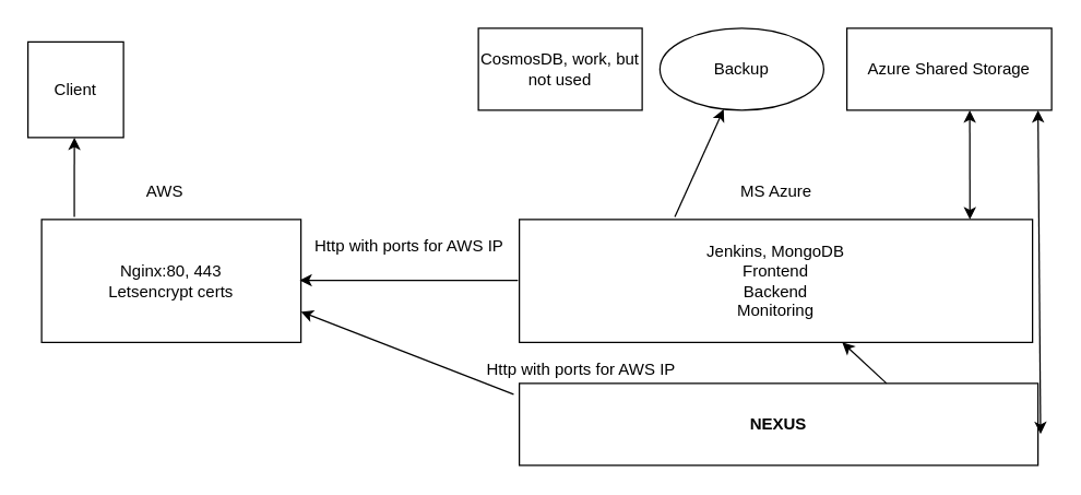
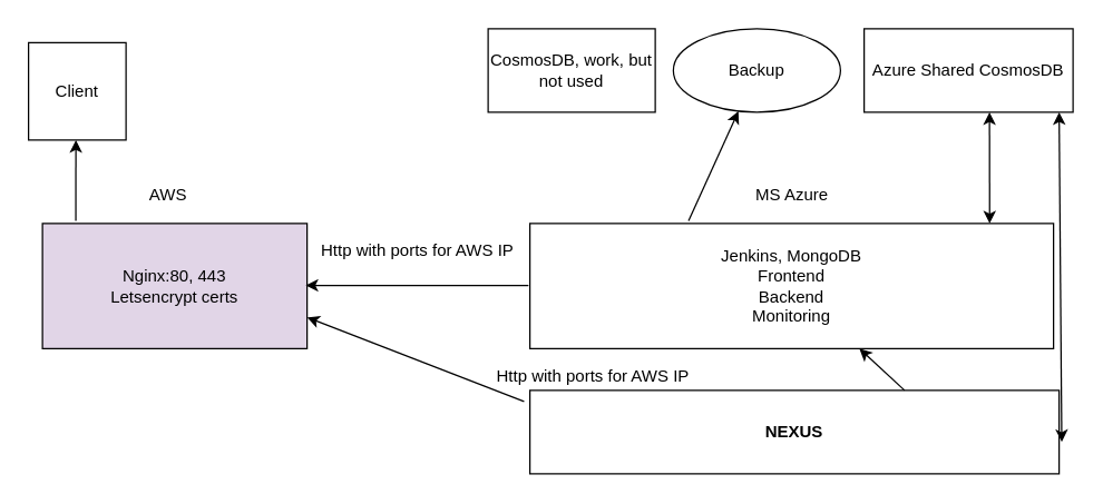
  <mxCell id="0" />
  <mxCell id="1" parent="0" />
- <mxCell id="2" value="Nginx:80, 443&lt;br&gt;Letsencrypt certs" style="rounded=0;whiteSpace=wrap;html=1;" vertex="1" parent="1"><mxGeometry x="30" y="160" width="190" height="90" as="geometry" /></mxCell>
+ <mxCell id="2" value="Nginx:80, 443&lt;br&gt;Letsencrypt certs" style="rounded=0;whiteSpace=wrap;html=1;fillColor=#e1d5e7;" vertex="1" parent="1"><mxGeometry x="30" y="160" width="190" height="90" as="geometry" /></mxCell>
  <mxCell id="3" value="Jenkins, MongoDB&lt;br&gt;Frontend&lt;br&gt;Backend&lt;br&gt;Monitoring" style="rounded=0;whiteSpace=wrap;html=1;" vertex="1" parent="1"><mxGeometry x="380" y="160" width="376" height="90" as="geometry" /></mxCell>
  <mxCell id="4" value="AWS" style="text;html=1;align=center;verticalAlign=middle;resizable=0;points=[];autosize=1;" vertex="1" parent="1"><mxGeometry x="100" y="130" width="40" height="20" as="geometry" /></mxCell>
  <mxCell id="5" value="MS Azure" style="text;html=1;align=center;verticalAlign=middle;resizable=0;points=[];autosize=1;" vertex="1" parent="1"><mxGeometry x="533" y="130" width="70" height="20" as="geometry" /></mxCell>
  <mxCell id="6" value="" style="endArrow=classic;html=1;" edge="1" parent="1"><mxGeometry width="50" height="50" relative="1" as="geometry"><mxPoint x="379" y="204.5" as="sourcePoint" /><mxPoint x="219" y="204.5" as="targetPoint" /></mxGeometry></mxCell>
  <mxCell id="7" value="Http with ports for AWS IP" style="text;html=1;align=center;verticalAlign=middle;resizable=0;points=[];autosize=1;" vertex="1" parent="1"><mxGeometry x="224" y="170" width="150" height="20" as="geometry" /></mxCell>
  <mxCell id="8" value="&lt;b&gt;NEXUS&lt;/b&gt;" style="rounded=0;whiteSpace=wrap;html=1;" vertex="1" parent="1"><mxGeometry x="380" y="280" width="380" height="60" as="geometry" /></mxCell>
  <mxCell id="9" value="" style="endArrow=classic;html=1;entryX=1;entryY=0.75;entryDx=0;entryDy=0;exitX=-0.011;exitY=0.133;exitDx=0;exitDy=0;exitPerimeter=0;" edge="1" parent="1" source="8" target="2"><mxGeometry width="50" height="50" relative="1" as="geometry"><mxPoint x="360" y="280" as="sourcePoint" /><mxPoint x="400" y="320" as="targetPoint" /></mxGeometry></mxCell>
  <mxCell id="10" value="Http with ports for AWS IP" style="text;html=1;align=center;verticalAlign=middle;resizable=0;points=[];autosize=1;rotation=0;" vertex="1" parent="1"><mxGeometry x="350" y="260" width="150" height="20" as="geometry" /></mxCell>
  <mxCell id="11" value="" style="endArrow=classic;html=1;exitX=0.126;exitY=-0.022;exitDx=0;exitDy=0;exitPerimeter=0;" edge="1" parent="1" source="2"><mxGeometry width="50" height="50" relative="1" as="geometry"><mxPoint x="350" y="370" as="sourcePoint" /><mxPoint x="54" y="100" as="targetPoint" /></mxGeometry></mxCell>
  <mxCell id="12" value="Client" style="whiteSpace=wrap;html=1;aspect=fixed;" vertex="1" parent="1"><mxGeometry x="20" y="30" width="70" height="70" as="geometry" /></mxCell>
  <mxCell id="13" value="" style="endArrow=classic;startArrow=classic;html=1;entryX=0.878;entryY=0;entryDx=0;entryDy=0;entryPerimeter=0;" edge="1" parent="1" target="3"><mxGeometry width="50" height="50" relative="1" as="geometry"><mxPoint x="710" y="80" as="sourcePoint" /><mxPoint x="400" y="220" as="targetPoint" /></mxGeometry></mxCell>
  <mxCell id="14" value="" style="endArrow=classic;startArrow=classic;html=1;exitX=1.005;exitY=0.617;exitDx=0;exitDy=0;exitPerimeter=0;" edge="1" parent="1" source="8"><mxGeometry width="50" height="50" relative="1" as="geometry"><mxPoint x="350" y="270" as="sourcePoint" /><mxPoint x="760" y="80" as="targetPoint" /></mxGeometry></mxCell>
- <mxCell id="15" value="Azure Shared Storage" style="rounded=0;whiteSpace=wrap;html=1;" vertex="1" parent="1"><mxGeometry x="620" y="20" width="150" height="60" as="geometry" /></mxCell>
+ <mxCell id="15" value="Azure Shared CosmosDB" style="rounded=0;whiteSpace=wrap;html=1;" vertex="1" parent="1"><mxGeometry x="620" y="20" width="150" height="60" as="geometry" /></mxCell>
  <mxCell id="16" value="" style="endArrow=classic;html=1;exitX=0.303;exitY=-0.022;exitDx=0;exitDy=0;exitPerimeter=0;" edge="1" parent="1" source="3" target="17"><mxGeometry width="50" height="50" relative="1" as="geometry"><mxPoint x="350" y="270" as="sourcePoint" /><mxPoint x="494" y="90" as="targetPoint" /></mxGeometry></mxCell>
  <mxCell id="17" value="Backup" style="ellipse;whiteSpace=wrap;html=1;" vertex="1" parent="1"><mxGeometry x="483" y="20" width="120" height="60" as="geometry" /></mxCell>
  <mxCell id="18" value="" style="endArrow=classic;html=1;exitX=0.708;exitY=0;exitDx=0;exitDy=0;exitPerimeter=0;" edge="1" parent="1" source="8" target="3"><mxGeometry width="50" height="50" relative="1" as="geometry"><mxPoint x="350" y="270" as="sourcePoint" /><mxPoint x="400" y="220" as="targetPoint" /></mxGeometry></mxCell>
  <mxCell id="19" value="CosmosDB, work, but not used" style="rounded=0;whiteSpace=wrap;html=1;" vertex="1" parent="1"><mxGeometry x="350" y="20" width="120" height="60" as="geometry" /></mxCell>
